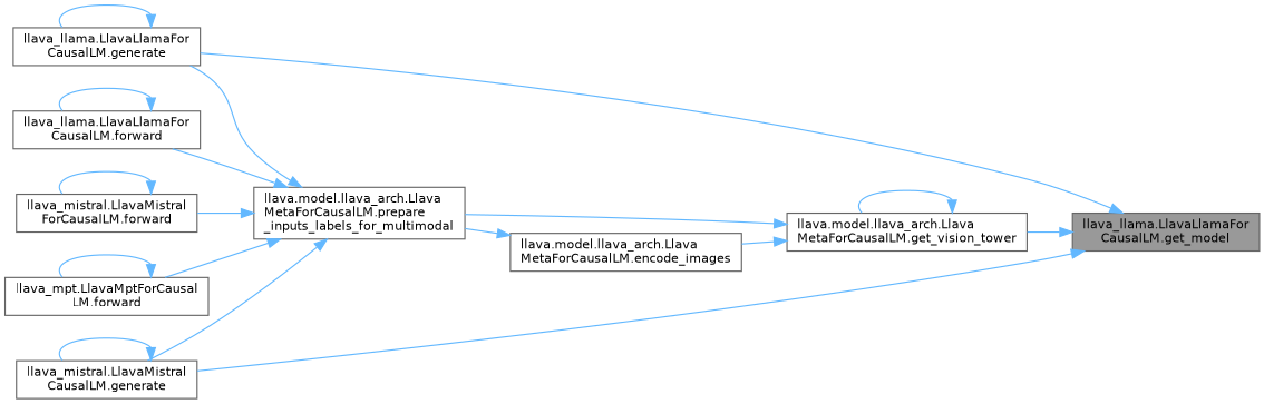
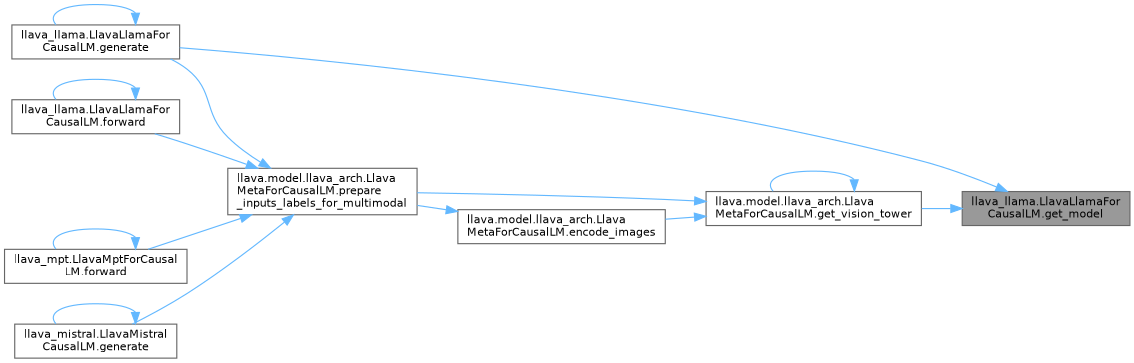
  digraph {
    rankdir=RL
    node [color=grey40 fillcolor=white fontname=Helvetica fontsize=10 shape=box style=filled]
    edge [color=steelblue1 dir=back fontname=Helvetica fontsize=10 labelfontname=Helvetica labelfontsize=10 style=solid]
    n1 [color=gray40 fillcolor=grey60 fontcolor=black height=0.2 label="llava_llama.LlavaLlamaFor\lCausalLM.get_model" width=0.4]
    n2 [height=0.2 label="llava_llama.LlavaLlamaFor\lCausalLM.generate" width=0.4]
    n3 [height=0.2 label="llava_mistral.LlavaMistral\lCausalLM.generate" width=0.4]
    n4 [height=0.2 label="llava.model.llava_arch.Llava\lMetaForCausalLM.get_vision_tower" width=0.4]
    n5 [height=0.2 label="llava.model.llava_arch.Llava\lMetaForCausalLM.encode_images" width=0.4]
    n6 [height=0.2 label="llava.model.llava_arch.Llava\lMetaForCausalLM.prepare\l_inputs_labels_for_multimodal" width=0.4]
    n7 [height=0.2 label="llava_llama.LlavaLlamaFor\lCausalLM.forward" width=0.4]
-   n8 [height=0.2 label="llava_mistral.LlavaMistral\lForCausalLM.forward" width=0.4]
    n9 [height=0.2 label="llava_mpt.LlavaMptForCausal\lLM.forward" width=0.4]
    n1 -> n2
-   n1 -> n3
    n1 -> n4
    n2 -> n2
    n3 -> n3
    n4 -> n4
    n4 -> n5
    n4 -> n6
    n5 -> n6
    n6 -> n2
    n6 -> n3
    n6 -> n7
-   n6 -> n8
    n6 -> n9
    n7 -> n7
-   n8 -> n8
    n9 -> n9
  }
